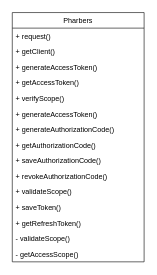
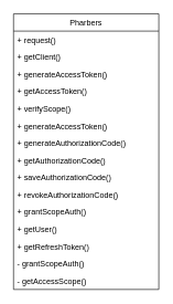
  <mxCell id="0" />
  <mxCell id="1" parent="0" />
  <mxCell id="2" value="Pharbers" style="swimlane;fontStyle=0;childLayout=stackLayout;horizontal=1;startSize=26;fillColor=none;horizontalStack=0;resizeParent=1;resizeParentMax=0;resizeLast=0;collapsible=1;marginBottom=0;" parent="1" vertex="1"><mxGeometry x="20" y="20" width="220" height="416" as="geometry"><mxRectangle x="110" y="120" width="90" height="26" as="alternateBounds" /></mxGeometry></mxCell>
  <mxCell id="3" value="+ request()" style="text;strokeColor=none;fillColor=none;align=left;verticalAlign=top;spacingLeft=4;spacingRight=4;overflow=hidden;rotatable=0;points=[[0,0.5],[1,0.5]];portConstraint=eastwest;" parent="2" vertex="1"><mxGeometry y="26" width="220" height="26" as="geometry" /></mxCell>
  <mxCell id="4" value="+ getClient()" style="text;strokeColor=none;fillColor=none;align=left;verticalAlign=top;spacingLeft=4;spacingRight=4;overflow=hidden;rotatable=0;points=[[0,0.5],[1,0.5]];portConstraint=eastwest;" parent="2" vertex="1"><mxGeometry y="52" width="220" height="26" as="geometry" /></mxCell>
  <mxCell id="5" value="+ generateAccessToken()&#10;&#10;+ saveToken()&#10;" style="text;strokeColor=none;fillColor=none;align=left;verticalAlign=top;spacingLeft=4;spacingRight=4;overflow=hidden;rotatable=0;points=[[0,0.5],[1,0.5]];portConstraint=eastwest;" parent="2" vertex="1"><mxGeometry y="78" width="220" height="26" as="geometry" /></mxCell>
  <mxCell id="6" value="+ getAccessToken()" style="text;strokeColor=none;fillColor=none;align=left;verticalAlign=top;spacingLeft=4;spacingRight=4;overflow=hidden;rotatable=0;points=[[0,0.5],[1,0.5]];portConstraint=eastwest;" parent="2" vertex="1"><mxGeometry y="104" width="220" height="26" as="geometry" /></mxCell>
  <mxCell id="7" value="+ verifyScope()&#10;&#10;" style="text;strokeColor=none;fillColor=none;align=left;verticalAlign=top;spacingLeft=4;spacingRight=4;overflow=hidden;rotatable=0;points=[[0,0.5],[1,0.5]];portConstraint=eastwest;" parent="2" vertex="1"><mxGeometry y="130" width="220" height="26" as="geometry" /></mxCell>
  <mxCell id="8" value="+ generateAccessToken()&#10;&#10;&#10;&#10;" style="text;strokeColor=none;fillColor=none;align=left;verticalAlign=top;spacingLeft=4;spacingRight=4;overflow=hidden;rotatable=0;points=[[0,0.5],[1,0.5]];portConstraint=eastwest;" parent="2" vertex="1"><mxGeometry y="156" width="220" height="26" as="geometry" /></mxCell>
  <mxCell id="9" value="+ generateAuthorizationCode()&#10;&#10;&#10;" style="text;strokeColor=none;fillColor=none;align=left;verticalAlign=top;spacingLeft=4;spacingRight=4;overflow=hidden;rotatable=0;points=[[0,0.5],[1,0.5]];portConstraint=eastwest;" parent="2" vertex="1"><mxGeometry y="182" width="220" height="26" as="geometry" /></mxCell>
  <mxCell id="10" value="+ getAuthorizationCode()" style="text;strokeColor=none;fillColor=none;align=left;verticalAlign=top;spacingLeft=4;spacingRight=4;overflow=hidden;rotatable=0;points=[[0,0.5],[1,0.5]];portConstraint=eastwest;" parent="2" vertex="1"><mxGeometry y="208" width="220" height="26" as="geometry" /></mxCell>
  <mxCell id="11" value="+ saveAuthorizationCode()&#10;&#10;&#10;" style="text;strokeColor=none;fillColor=none;align=left;verticalAlign=top;spacingLeft=4;spacingRight=4;overflow=hidden;rotatable=0;points=[[0,0.5],[1,0.5]];portConstraint=eastwest;" parent="2" vertex="1"><mxGeometry y="234" width="220" height="26" as="geometry" /></mxCell>
  <mxCell id="12" value="+ revokeAuthorizationCode()" style="text;strokeColor=none;fillColor=none;align=left;verticalAlign=top;spacingLeft=4;spacingRight=4;overflow=hidden;rotatable=0;points=[[0,0.5],[1,0.5]];portConstraint=eastwest;" parent="2" vertex="1"><mxGeometry y="260" width="220" height="26" as="geometry" /></mxCell>
- <mxCell id="13" value="+ validateScope()" style="text;strokeColor=none;fillColor=none;align=left;verticalAlign=top;spacingLeft=4;spacingRight=4;overflow=hidden;rotatable=0;points=[[0,0.5],[1,0.5]];portConstraint=eastwest;" parent="2" vertex="1"><mxGeometry y="286" width="220" height="26" as="geometry" /></mxCell>
- <mxCell id="14" value="+ saveToken()" style="text;strokeColor=none;fillColor=none;align=left;verticalAlign=top;spacingLeft=4;spacingRight=4;overflow=hidden;rotatable=0;points=[[0,0.5],[1,0.5]];portConstraint=eastwest;" parent="2" vertex="1"><mxGeometry y="312" width="220" height="26" as="geometry" /></mxCell>
+ <mxCell id="13" value="+ grantScopeAuth()" style="text;strokeColor=none;fillColor=none;align=left;verticalAlign=top;spacingLeft=4;spacingRight=4;overflow=hidden;rotatable=0;points=[[0,0.5],[1,0.5]];portConstraint=eastwest;" parent="2" vertex="1"><mxGeometry y="286" width="220" height="26" as="geometry" /></mxCell>
+ <mxCell id="14" value="+ getUser()" style="text;strokeColor=none;fillColor=none;align=left;verticalAlign=top;spacingLeft=4;spacingRight=4;overflow=hidden;rotatable=0;points=[[0,0.5],[1,0.5]];portConstraint=eastwest;" parent="2" vertex="1"><mxGeometry y="312" width="220" height="26" as="geometry" /></mxCell>
  <mxCell id="15" value="+ getRefreshToken()" style="text;strokeColor=none;fillColor=none;align=left;verticalAlign=top;spacingLeft=4;spacingRight=4;overflow=hidden;rotatable=0;points=[[0,0.5],[1,0.5]];portConstraint=eastwest;" parent="2" vertex="1"><mxGeometry y="338" width="220" height="26" as="geometry" /></mxCell>
- <mxCell id="16" value="- validateScope()" style="text;strokeColor=none;fillColor=none;align=left;verticalAlign=top;spacingLeft=4;spacingRight=4;overflow=hidden;rotatable=0;points=[[0,0.5],[1,0.5]];portConstraint=eastwest;" parent="2" vertex="1"><mxGeometry y="364" width="220" height="26" as="geometry" /></mxCell>
+ <mxCell id="16" value="- grantScopeAuth()" style="text;strokeColor=none;fillColor=none;align=left;verticalAlign=top;spacingLeft=4;spacingRight=4;overflow=hidden;rotatable=0;points=[[0,0.5],[1,0.5]];portConstraint=eastwest;" parent="2" vertex="1"><mxGeometry y="364" width="220" height="26" as="geometry" /></mxCell>
  <mxCell id="17" value="- getAccessScope()" style="text;strokeColor=none;fillColor=none;align=left;verticalAlign=top;spacingLeft=4;spacingRight=4;overflow=hidden;rotatable=0;points=[[0,0.5],[1,0.5]];portConstraint=eastwest;" parent="2" vertex="1"><mxGeometry y="390" width="220" height="26" as="geometry" /></mxCell>
